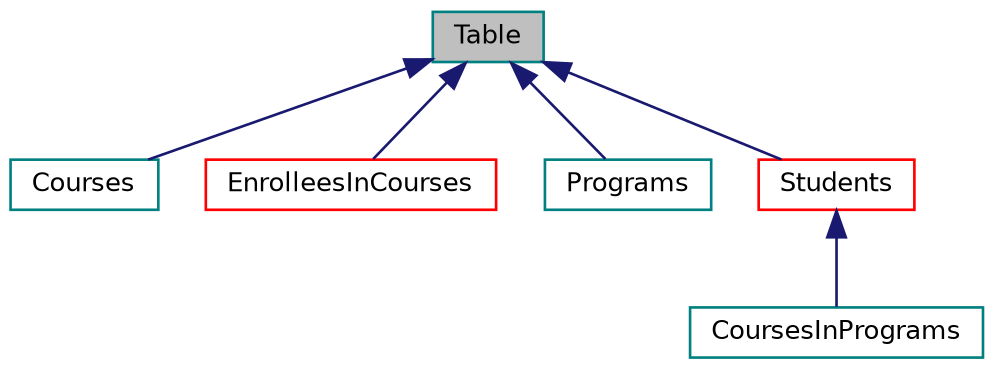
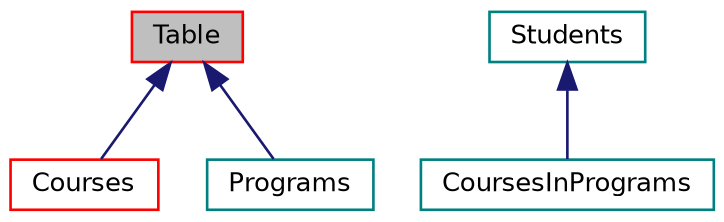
  digraph {
    node [color=teal fillcolor=white fontname=Helvetica fontsize=10 shape=record style=filled]
    edge [color=midnightblue dir=back fontname=Helvetica fontsize=10 labelfontname=Helvetica labelfontsize=10 style=solid]
-   n1 [fillcolor=grey75 fontcolor=black height=0.2 label=Table width=0.4]
-   n2 [height=0.2 label=Courses width=0.4]
-   n3 [color=red height=0.2 label=EnrolleesInCourses width=0.4]
+   n1 [color=red fillcolor=grey75 fontcolor=black height=0.2 label=Table width=0.4]
+   n2 [color=red height=0.2 label=Courses width=0.4]
    n4 [height=0.2 label=Programs width=0.4]
-   n5 [color=red height=0.2 label=Students width=0.4]
+   n5 [height=0.2 label=Students width=0.4]
    n6 [height=0.2 label=CoursesInPrograms width=0.4]
    n1 -> n2
-   n1 -> n3
    n1 -> n4
-   n1 -> n5
    n5 -> n6
  }
